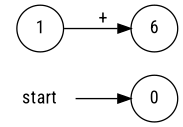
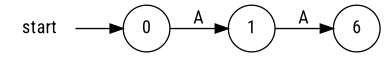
  digraph {
    fontname="Roboto Condensed"
    rankdir=LR
    node [fontname="Roboto Condensed" shape=circle]
    edge [fontname="Roboto Condensed"]
    start [shape=plaintext]
    0
    1
    n4 [label=6]
    start -> 0
-   1 -> n4 [label="+"]
+   0 -> 1 [label=A]
+   1 -> n4 [label=A]
  }
